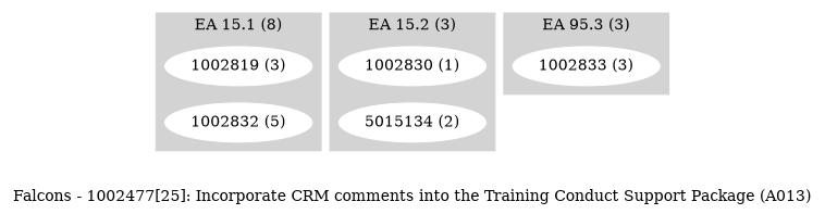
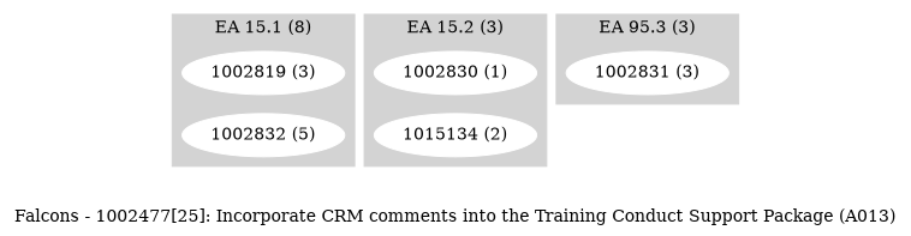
  digraph {
    label="Falcons - 1002477[25]: Incorporate CRM comments into the Training Conduct Support Package (A013)"
    ranksep=.1
    node [color=white style=filled]
    edge [style=invis]
    "1002819 (3)"
    "1002832 (5)"
    "1002830 (1)"
-   "1015134 (2)" [label="5015134 (2)"]
-   "1002831 (3)" [label="1002833 (3)"]
+   "1015134 (2)"
+   "1002831 (3)"
    subgraph cluster_1 {
      color=lightgrey
      label="EA 15.1 (8)"
      style=filled
      "1002819 (3)"
      "1002832 (5)"
    }
    subgraph cluster_2 {
      color=lightgrey
      label="EA 15.2 (3)"
      style=filled
      "1002830 (1)"
      "1015134 (2)"
    }
    subgraph cluster_3 {
      color=lightgrey
      label="EA 95.3 (3)"
      style=filled
      "1002831 (3)"
    }
    "1002819 (3)" -> "1002832 (5)"
    "1002830 (1)" -> "1015134 (2)"
  }
